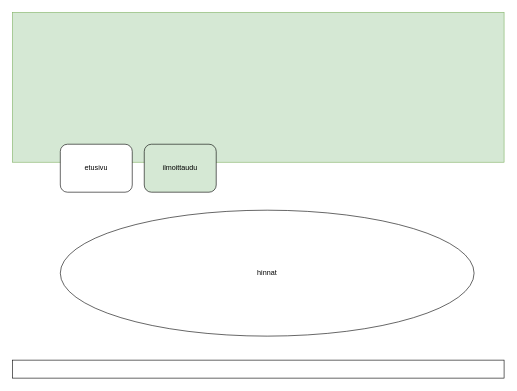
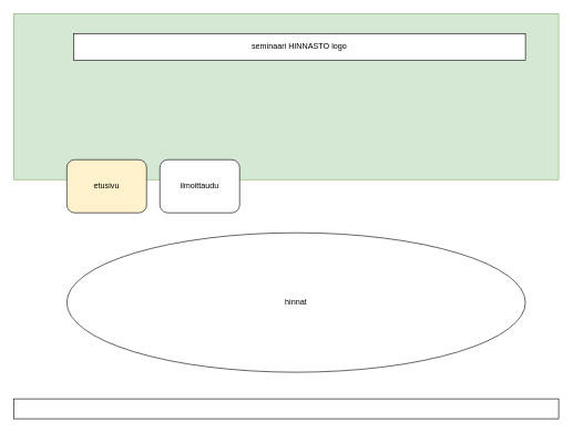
  <mxCell id="0" />
  <mxCell id="1" parent="0" />
  <mxCell id="2" value="" style="rounded=0;whiteSpace=wrap;html=1;fillColor=#d5e8d4;strokeColor=#82b366;" vertex="1" parent="1"><mxGeometry width="820" height="250" as="geometry" x="20" y="20" /></mxCell>
- <mxCell id="3" value="etusivu" style="rounded=1;whiteSpace=wrap;html=1;" vertex="1" parent="1"><mxGeometry x="100" y="240" width="120" height="80" as="geometry" /></mxCell>
- <mxCell id="4" value="ilmoittaudu" style="rounded=1;whiteSpace=wrap;html=1;fillColor=#d5e8d4;" vertex="1" parent="1"><mxGeometry x="240" y="240" width="120" height="80" as="geometry" /></mxCell>
+ <mxCell id="3" value="etusivu" style="rounded=1;whiteSpace=wrap;html=1;fillColor=#fff2cc;" vertex="1" parent="1"><mxGeometry x="100" y="240" width="120" height="80" as="geometry" /></mxCell>
+ <mxCell id="4" value="ilmoittaudu" style="rounded=1;whiteSpace=wrap;html=1;" vertex="1" parent="1"><mxGeometry x="240" y="240" width="120" height="80" as="geometry" /></mxCell>
  <mxCell id="5" value="hinnat" style="ellipse;whiteSpace=wrap;html=1;" vertex="1" parent="1"><mxGeometry x="100" y="350" width="690" height="210" as="geometry" /></mxCell>
  <mxCell id="6" value="" style="rounded=0;whiteSpace=wrap;html=1;" vertex="1" parent="1"><mxGeometry y="600" width="820" height="30" as="geometry" x="20" /></mxCell>
+ <mxCell id="7" value="seminaari&lt;span style=&quot;white-space: pre&quot;&gt; &lt;/span&gt;HINNASTO&lt;span style=&quot;white-space: pre&quot;&gt; &lt;/span&gt;logo" style="rounded=0;whiteSpace=wrap;html=1;" vertex="1" parent="1"><mxGeometry x="110" y="50" width="680" height="40" as="geometry" /></mxCell>
